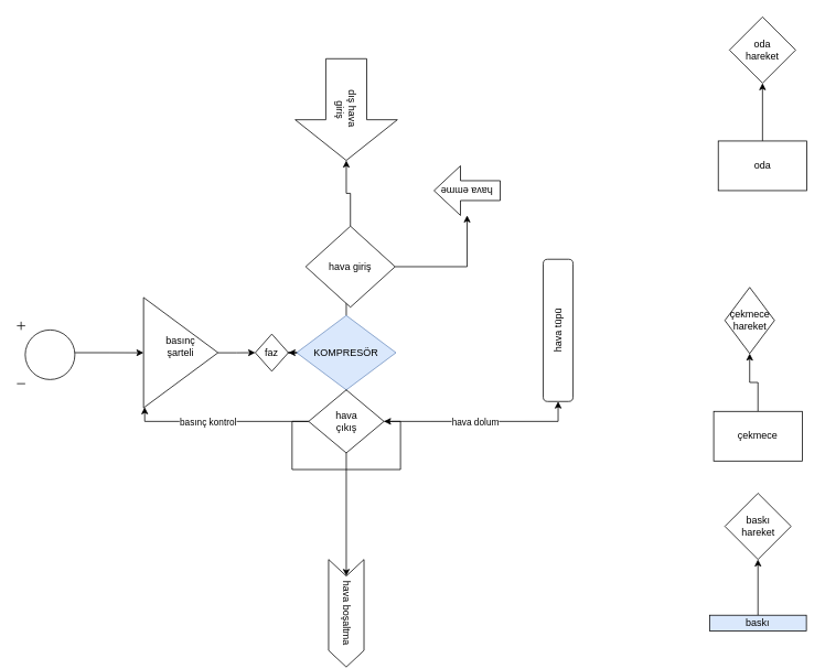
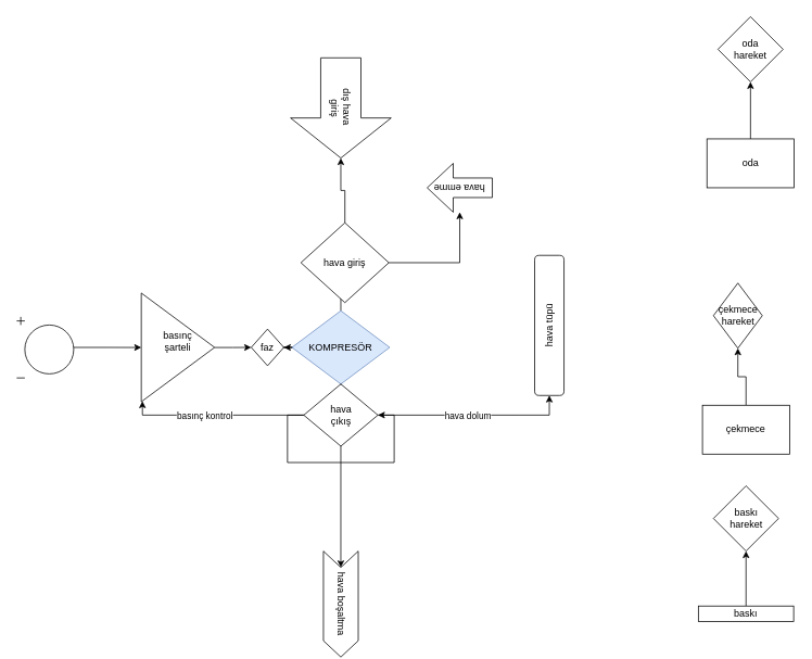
  <mxCell id="0" />
  <mxCell id="1" parent="0" />
  <mxCell id="2" value="" style="edgeStyle=orthogonalEdgeStyle;rounded=0;orthogonalLoop=1;jettySize=auto;html=1;" parent="1" source="5" target="8" edge="1"><mxGeometry relative="1" as="geometry" /></mxCell>
  <mxCell id="3" value="" style="edgeStyle=orthogonalEdgeStyle;rounded=0;orthogonalLoop=1;jettySize=auto;html=1;" parent="1" source="5" target="9" edge="1"><mxGeometry relative="1" as="geometry" /></mxCell>
  <mxCell id="4" value="" style="edgeStyle=orthogonalEdgeStyle;rounded=0;orthogonalLoop=1;jettySize=auto;html=1;" parent="1" source="5" target="13" edge="1"><mxGeometry relative="1" as="geometry" /></mxCell>
  <mxCell id="5" value="KOMPRESÖR" style="rhombus;whiteSpace=wrap;html=1;fillColor=#dae8fc;strokeColor=#6c8ebf;" parent="1" vertex="1"><mxGeometry x="358" y="381" width="120" height="90" as="geometry" /></mxCell>
  <mxCell id="6" value="" style="edgeStyle=orthogonalEdgeStyle;rounded=0;orthogonalLoop=1;jettySize=auto;html=1;" parent="1" source="8" target="32" edge="1"><mxGeometry relative="1" as="geometry" /></mxCell>
  <mxCell id="7" value="" style="edgeStyle=orthogonalEdgeStyle;rounded=0;orthogonalLoop=1;jettySize=auto;html=1;" parent="1" source="8" target="33" edge="1"><mxGeometry relative="1" as="geometry" /></mxCell>
  <mxCell id="8" value="hava giriş" style="rhombus;whiteSpace=wrap;html=1;" parent="1" vertex="1"><mxGeometry x="369" y="273" width="108" height="98" as="geometry" /></mxCell>
  <mxCell id="9" value="faz" style="rhombus;whiteSpace=wrap;html=1;" parent="1" vertex="1"><mxGeometry x="308" y="403.5" width="40" height="45" as="geometry" /></mxCell>
  <mxCell id="10" value="" style="edgeStyle=orthogonalEdgeStyle;rounded=0;orthogonalLoop=1;jettySize=auto;html=1;" parent="1" source="13" target="30" edge="1"><mxGeometry relative="1" as="geometry" /></mxCell>
  <mxCell id="11" style="edgeStyle=orthogonalEdgeStyle;rounded=0;orthogonalLoop=1;jettySize=auto;html=1;exitX=1;exitY=0.5;exitDx=0;exitDy=0;entryX=0;entryY=0.5;entryDx=0;entryDy=0;" parent="1" source="13" target="23" edge="1"><mxGeometry relative="1" as="geometry" /></mxCell>
  <mxCell id="12" value="hava dolum" style="edgeLabel;html=1;align=center;verticalAlign=middle;resizable=0;points=[];" parent="11" vertex="1" connectable="0"><mxGeometry x="-0.066" y="-1" relative="1" as="geometry"><mxPoint as="offset" /></mxGeometry></mxCell>
  <mxCell id="13" value="hava&lt;br&gt;çıkış" style="rhombus;whiteSpace=wrap;html=1;" parent="1" vertex="1"><mxGeometry x="372.5" y="471" width="91" height="76.25" as="geometry" /></mxCell>
  <mxCell id="14" value="" style="edgeStyle=orthogonalEdgeStyle;rounded=0;orthogonalLoop=1;jettySize=auto;html=1;" parent="1" source="15" target="16" edge="1"><mxGeometry relative="1" as="geometry" /></mxCell>
  <mxCell id="15" value="çekmece" style="rounded=0;whiteSpace=wrap;html=1;" parent="1" vertex="1"><mxGeometry x="862" y="497" width="107" height="60" as="geometry" /></mxCell>
  <mxCell id="16" value="çekmece&lt;br&gt;hareket" style="rhombus;whiteSpace=wrap;html=1;rounded=0;" parent="1" vertex="1"><mxGeometry x="875.5" y="347" width="60" height="80" as="geometry" /></mxCell>
  <mxCell id="17" value="" style="edgeStyle=orthogonalEdgeStyle;rounded=0;orthogonalLoop=1;jettySize=auto;html=1;" parent="1" source="18" target="19" edge="1"><mxGeometry relative="1" as="geometry" /></mxCell>
- <mxCell id="18" value="baskı" style="rounded=0;whiteSpace=wrap;html=1;fillColor=#dae8fc;" parent="1" vertex="1"><mxGeometry x="857" y="743.5" width="117" height="19" as="geometry" /></mxCell>
+ <mxCell id="18" value="baskı" style="rounded=0;whiteSpace=wrap;html=1;" parent="1" vertex="1"><mxGeometry x="857" y="743.5" width="117" height="19" as="geometry" /></mxCell>
  <mxCell id="19" value="baskı&lt;br&gt;hareket" style="rhombus;whiteSpace=wrap;html=1;rounded=0;" parent="1" vertex="1"><mxGeometry x="875.5" y="596" width="80" height="80" as="geometry" /></mxCell>
  <mxCell id="20" value="" style="edgeStyle=orthogonalEdgeStyle;rounded=0;orthogonalLoop=1;jettySize=auto;html=1;" parent="1" source="21" target="22" edge="1"><mxGeometry relative="1" as="geometry" /></mxCell>
  <mxCell id="21" value="oda" style="rounded=0;whiteSpace=wrap;html=1;" parent="1" vertex="1"><mxGeometry x="867.5" y="170" width="107" height="60" as="geometry" /></mxCell>
  <mxCell id="22" value="oda&lt;br&gt;hareket" style="rhombus;whiteSpace=wrap;html=1;rounded=0;" parent="1" vertex="1"><mxGeometry x="881" y="20" width="80" height="80" as="geometry" /></mxCell>
  <mxCell id="23" value="hava tüpü" style="rounded=1;whiteSpace=wrap;html=1;rotation=-90;" parent="1" vertex="1"><mxGeometry x="588" y="381" width="172" height="36" as="geometry" /></mxCell>
  <mxCell id="24" value="" style="edgeStyle=orthogonalEdgeStyle;rounded=0;orthogonalLoop=1;jettySize=auto;html=1;" parent="1" source="25" target="9" edge="1"><mxGeometry relative="1" as="geometry" /></mxCell>
  <mxCell id="25" value="basınç&lt;br&gt;&lt;div&gt;şarteli&lt;/div&gt;&lt;div&gt;&lt;br&gt;&lt;/div&gt;" style="triangle;whiteSpace=wrap;html=1;" parent="1" vertex="1"><mxGeometry x="173" y="359.25" width="90" height="133.5" as="geometry" /></mxCell>
  <mxCell id="26" value="" style="edgeStyle=orthogonalEdgeStyle;rounded=0;orthogonalLoop=1;jettySize=auto;html=1;" parent="1" source="27" target="25" edge="1"><mxGeometry relative="1" as="geometry" /></mxCell>
  <mxCell id="27" value="" style="pointerEvents=1;verticalLabelPosition=bottom;shadow=0;dashed=0;align=center;html=1;verticalAlign=top;shape=mxgraph.electrical.signal_sources.dc_source_1;" parent="1" vertex="1"><mxGeometry x="20" y="388.5" width="70" height="75" as="geometry" /></mxCell>
  <mxCell id="28" style="edgeStyle=orthogonalEdgeStyle;rounded=0;orthogonalLoop=1;jettySize=auto;html=1;exitX=0;exitY=0.5;exitDx=0;exitDy=0;entryX=0.015;entryY=0.994;entryDx=0;entryDy=0;entryPerimeter=0;" parent="1" source="13" target="25" edge="1"><mxGeometry relative="1" as="geometry"><Array as="points"><mxPoint x="174" y="509" /></Array></mxGeometry></mxCell>
  <mxCell id="29" value="basınç kontrol" style="edgeLabel;html=1;align=center;verticalAlign=middle;resizable=0;points=[];" parent="28" vertex="1" connectable="0"><mxGeometry x="0.134" relative="1" as="geometry"><mxPoint as="offset" /></mxGeometry></mxCell>
  <mxCell id="30" value="hava boşaltma" style="shape=step;perimeter=stepPerimeter;whiteSpace=wrap;html=1;fixedSize=1;rotation=90;" parent="1" vertex="1"><mxGeometry x="353" y="719.75" width="130" height="42.75" as="geometry" /></mxCell>
  <mxCell id="31" style="edgeStyle=orthogonalEdgeStyle;rounded=0;orthogonalLoop=1;jettySize=auto;html=1;exitX=0;exitY=0.5;exitDx=0;exitDy=0;entryX=1;entryY=0.5;entryDx=0;entryDy=0;" parent="1" source="13" target="13" edge="1"><mxGeometry relative="1" as="geometry" /></mxCell>
  <mxCell id="32" value="dış hava&amp;nbsp;&lt;br&gt;giriş" style="shape=singleArrow;whiteSpace=wrap;html=1;arrowWidth=0.4;arrowSize=0.4;rotation=90;" parent="1" vertex="1"><mxGeometry x="356.5" y="70.25" width="123" height="123.5" as="geometry" /></mxCell>
  <mxCell id="33" value="hava emme" style="shape=singleArrow;whiteSpace=wrap;html=1;arrowWidth=0.4;arrowSize=0.4;rotation=-180;" parent="1" vertex="1"><mxGeometry x="524" y="200" width="80" height="60" as="geometry" /></mxCell>
